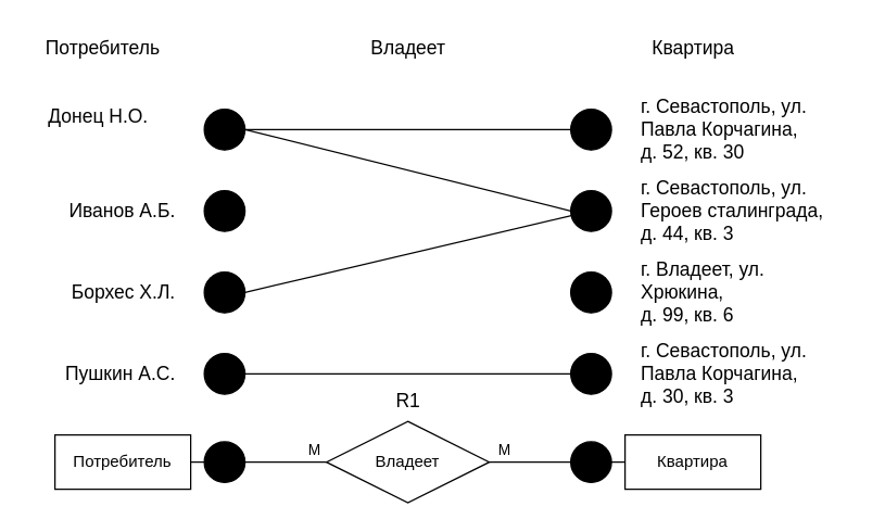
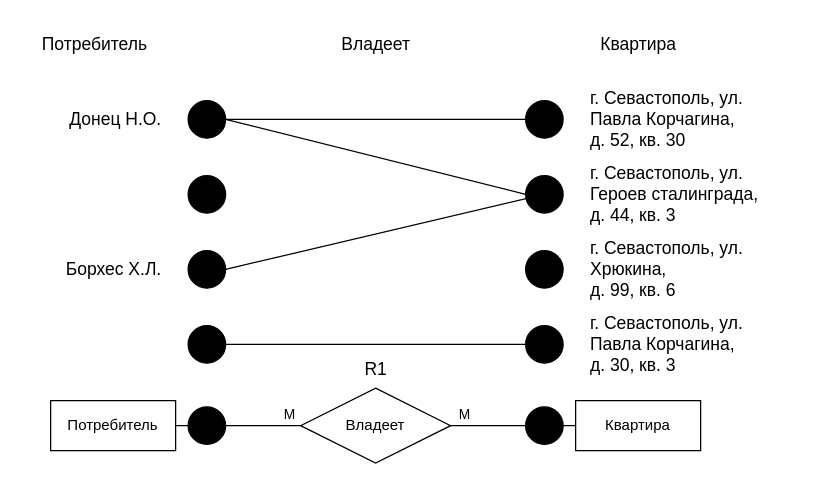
  <mxCell id="0" />
  <mxCell id="1" parent="0" />
  <mxCell id="2" value="Потребитель" style="whiteSpace=wrap;html=1;align=center;gradientColor=none;" parent="1" vertex="1"><mxGeometry x="40" y="320" width="100" height="40" as="geometry" /></mxCell>
  <mxCell id="3" style="edgeStyle=orthogonalEdgeStyle;rounded=0;orthogonalLoop=1;jettySize=auto;html=1;entryX=0;entryY=0.5;entryDx=0;entryDy=0;endArrow=none;endFill=0;" parent="1" source="9" target="5" edge="1"><mxGeometry relative="1" as="geometry" /></mxCell>
  <mxCell id="4" value="Владеет" style="shape=rhombus;perimeter=rhombusPerimeter;whiteSpace=wrap;html=1;align=center;" parent="1" vertex="1"><mxGeometry x="240" y="310" width="120" height="60" as="geometry" /></mxCell>
  <mxCell id="5" value="Квартира" style="whiteSpace=wrap;html=1;align=center;" parent="1" vertex="1"><mxGeometry x="460" y="320" width="100" height="40" as="geometry" /></mxCell>
  <mxCell id="6" value="" style="endArrow=none;html=1;rounded=0;entryX=0;entryY=0.5;entryDx=0;entryDy=0;exitX=1;exitY=0.5;exitDx=0;exitDy=0;startArrow=none;startFill=0;endFill=0;" parent="1" source="12" target="4" edge="1"><mxGeometry relative="1" as="geometry"><mxPoint x="40" y="340" as="sourcePoint" /><mxPoint x="200" y="340" as="targetPoint" /></mxGeometry></mxCell>
  <mxCell id="7" value="" style="edgeStyle=orthogonalEdgeStyle;rounded=0;orthogonalLoop=1;jettySize=auto;html=1;entryX=0;entryY=0.5;entryDx=0;entryDy=0;endArrow=none;endFill=0;" parent="1" source="4" target="9" edge="1"><mxGeometry relative="1" as="geometry"><mxPoint x="360" y="340" as="sourcePoint" /><mxPoint x="460" y="340" as="targetPoint" /></mxGeometry></mxCell>
  <mxCell id="8" value="М" style="edgeLabel;html=1;align=center;verticalAlign=middle;resizable=0;points=[];" parent="7" vertex="1" connectable="0"><mxGeometry x="-0.086" relative="1" as="geometry"><mxPoint x="-17" y="-10" as="offset" /></mxGeometry></mxCell>
  <mxCell id="9" value="" style="ellipse;whiteSpace=wrap;html=1;aspect=fixed;fillColor=#000000;" parent="1" vertex="1"><mxGeometry x="420" y="325" width="30" height="30" as="geometry" /></mxCell>
  <mxCell id="10" value="" style="endArrow=none;html=1;rounded=0;entryX=0;entryY=0.5;entryDx=0;entryDy=0;exitX=1;exitY=0.5;exitDx=0;exitDy=0;startArrow=none;startFill=0;endFill=0;" parent="1" source="2" target="12" edge="1"><mxGeometry relative="1" as="geometry"><mxPoint x="140" y="340" as="sourcePoint" /><mxPoint x="240" y="340" as="targetPoint" /></mxGeometry></mxCell>
  <mxCell id="11" value="М" style="edgeLabel;html=1;align=center;verticalAlign=middle;resizable=0;points=[];" parent="10" vertex="1" connectable="0"><mxGeometry x="-0.029" relative="1" as="geometry"><mxPoint x="85" y="-10" as="offset" /></mxGeometry></mxCell>
  <mxCell id="12" value="" style="ellipse;whiteSpace=wrap;html=1;aspect=fixed;fillColor=#000000;" parent="1" vertex="1"><mxGeometry x="150" y="325" width="30" height="30" as="geometry" /></mxCell>
  <mxCell id="13" style="rounded=0;orthogonalLoop=1;jettySize=auto;html=1;entryX=0;entryY=0.5;entryDx=0;entryDy=0;endArrow=none;endFill=0;" parent="1" source="14" target="20" edge="1"><mxGeometry relative="1" as="geometry" /></mxCell>
  <mxCell id="14" value="" style="ellipse;whiteSpace=wrap;html=1;aspect=fixed;fillColor=#000000;" parent="1" vertex="1"><mxGeometry x="150" y="260" width="30" height="30" as="geometry" /></mxCell>
  <mxCell id="15" value="" style="ellipse;whiteSpace=wrap;html=1;aspect=fixed;fillColor=#000000;" parent="1" vertex="1"><mxGeometry x="150" y="200" width="30" height="30" as="geometry" /></mxCell>
  <mxCell id="16" value="" style="ellipse;whiteSpace=wrap;html=1;aspect=fixed;fillColor=#000000;" parent="1" vertex="1"><mxGeometry x="150" y="140" width="30" height="30" as="geometry" /></mxCell>
  <mxCell id="17" style="rounded=0;orthogonalLoop=1;jettySize=auto;html=1;entryX=0;entryY=0.5;entryDx=0;entryDy=0;endArrow=none;endFill=0;" parent="1" source="19" target="24" edge="1"><mxGeometry relative="1" as="geometry" /></mxCell>
  <mxCell id="18" style="rounded=0;orthogonalLoop=1;jettySize=auto;html=1;exitX=1;exitY=0.5;exitDx=0;exitDy=0;entryX=0;entryY=0.5;entryDx=0;entryDy=0;endArrow=none;endFill=0;" parent="1" source="19" target="23" edge="1"><mxGeometry relative="1" as="geometry" /></mxCell>
  <mxCell id="19" value="" style="ellipse;whiteSpace=wrap;html=1;aspect=fixed;fillColor=#000000;" parent="1" vertex="1"><mxGeometry x="150" y="80" width="30" height="30" as="geometry" /></mxCell>
  <mxCell id="20" value="" style="ellipse;whiteSpace=wrap;html=1;aspect=fixed;fillColor=#000000;" parent="1" vertex="1"><mxGeometry x="420" y="260" width="30" height="30" as="geometry" /></mxCell>
  <mxCell id="21" value="" style="ellipse;whiteSpace=wrap;html=1;aspect=fixed;fillColor=#000000;" parent="1" vertex="1"><mxGeometry x="420" y="200" width="30" height="30" as="geometry" /></mxCell>
  <mxCell id="22" style="rounded=0;orthogonalLoop=1;jettySize=auto;html=1;entryX=1;entryY=0.5;entryDx=0;entryDy=0;endArrow=none;endFill=0;" parent="1" source="23" target="15" edge="1"><mxGeometry relative="1" as="geometry" /></mxCell>
  <mxCell id="23" value="" style="ellipse;whiteSpace=wrap;html=1;aspect=fixed;fillColor=#000000;" parent="1" vertex="1"><mxGeometry x="420" y="140" width="30" height="30" as="geometry" /></mxCell>
  <mxCell id="24" value="" style="ellipse;whiteSpace=wrap;html=1;aspect=fixed;fillColor=#000000;" parent="1" vertex="1"><mxGeometry x="420" y="80" width="30" height="30" as="geometry" /></mxCell>
  <mxCell id="25" value="&lt;font style=&quot;font-size: 14px;&quot;&gt;Потребитель&lt;/font&gt;" style="text;html=1;align=center;verticalAlign=middle;resizable=0;points=[];autosize=1;strokeColor=none;fillColor=none;" parent="1" vertex="1"><mxGeometry y="20" width="110" height="30" as="geometry" x="20" /></mxCell>
  <mxCell id="26" value="&lt;font style=&quot;font-size: 14px;&quot;&gt;Владеет&lt;/font&gt;" style="text;html=1;align=center;verticalAlign=middle;resizable=0;points=[];autosize=1;strokeColor=none;fillColor=none;" parent="1" vertex="1"><mxGeometry x="260" y="20" width="80" height="30" as="geometry" /></mxCell>
  <mxCell id="27" value="&lt;font style=&quot;font-size: 14px;&quot;&gt;Квартира&lt;/font&gt;" style="text;html=1;align=center;verticalAlign=middle;resizable=0;points=[];autosize=1;strokeColor=none;fillColor=none;" parent="1" vertex="1"><mxGeometry x="470" y="20" width="80" height="30" as="geometry" /></mxCell>
- <mxCell id="28" value="&lt;font style=&quot;font-size: 14px;&quot;&gt;Донец Н.О.&lt;/font&gt;" style="text;html=1;align=right;verticalAlign=middle;resizable=0;points=[];autosize=1;strokeColor=none;fillColor=none;" parent="1" vertex="1"><mxGeometry x="10" y="70" width="100" height="30" as="geometry" /></mxCell>
- <mxCell id="29" value="&lt;span style=&quot;font-size: 14px;&quot;&gt;Иванов А.Б.&lt;/span&gt;" style="text;html=1;align=right;verticalAlign=middle;resizable=0;points=[];autosize=1;strokeColor=none;fillColor=none;" parent="1" vertex="1"><mxGeometry x="30" y="140" width="100" height="30" as="geometry" /></mxCell>
+ <mxCell id="28" value="&lt;font style=&quot;font-size: 14px;&quot;&gt;Донец Н.О.&lt;/font&gt;" style="text;html=1;align=right;verticalAlign=middle;resizable=0;points=[];autosize=1;strokeColor=none;fillColor=none;" parent="1" vertex="1"><mxGeometry x="30" y="80" width="100" height="30" as="geometry" /></mxCell>
  <mxCell id="30" value="&lt;font style=&quot;font-size: 14px;&quot;&gt;Борхес Х.Л.&lt;/font&gt;" style="text;html=1;align=right;verticalAlign=middle;resizable=0;points=[];autosize=1;strokeColor=none;fillColor=none;" parent="1" vertex="1"><mxGeometry x="30" y="200" width="100" height="30" as="geometry" /></mxCell>
- <mxCell id="31" value="&lt;font style=&quot;font-size: 14px;&quot;&gt;Пушкин А.С.&lt;/font&gt;" style="text;html=1;align=right;verticalAlign=middle;resizable=0;points=[];autosize=1;strokeColor=none;fillColor=none;" parent="1" vertex="1"><mxGeometry x="30" y="260" width="100" height="30" as="geometry" /></mxCell>
  <mxCell id="32" value="&lt;font style=&quot;font-size: 14px;&quot;&gt;г. Севастополь, ул.&lt;/font&gt;&lt;br style=&quot;border-color: var(--border-color); font-size: 14px;&quot;&gt;&lt;span style=&quot;font-size: 14px;&quot;&gt;Павла Корчагина,&lt;/span&gt;&lt;br style=&quot;border-color: var(--border-color); font-size: 14px;&quot;&gt;&lt;span style=&quot;font-size: 14px;&quot;&gt;д. 52, кв. 30&lt;/span&gt;" style="text;html=1;align=left;verticalAlign=middle;resizable=0;points=[];autosize=1;strokeColor=none;fillColor=none;" parent="1" vertex="1"><mxGeometry x="470" y="65" width="150" height="60" as="geometry" /></mxCell>
  <mxCell id="33" value="&lt;font style=&quot;font-size: 14px;&quot;&gt;&lt;font style=&quot;border-color: var(--border-color); font-size: 14px;&quot;&gt;г. Севастополь, ул.&lt;/font&gt;&lt;br style=&quot;border-color: var(--border-color);&quot;&gt;Героев сталинграда,&lt;br&gt;&lt;span style=&quot;border-color: var(--border-color);&quot;&gt;д. 44, кв. 3&lt;/span&gt;&lt;/font&gt;" style="text;html=1;align=left;verticalAlign=middle;resizable=0;points=[];autosize=1;strokeColor=none;fillColor=none;" parent="1" vertex="1"><mxGeometry x="470" y="125" width="160" height="60" as="geometry" /></mxCell>
- <mxCell id="34" value="&lt;font style=&quot;font-size: 14px;&quot;&gt;&lt;font style=&quot;border-color: var(--border-color); font-size: 14px;&quot;&gt;г. Владеет, ул.&lt;/font&gt;&lt;br style=&quot;border-color: var(--border-color);&quot;&gt;Хрюкина,&lt;br style=&quot;border-color: var(--border-color);&quot;&gt;&lt;span style=&quot;border-color: var(--border-color);&quot;&gt;д. 99, кв. 6&lt;/span&gt;&lt;/font&gt;" style="text;html=1;align=left;verticalAlign=middle;resizable=0;points=[];autosize=1;strokeColor=none;fillColor=none;" parent="1" vertex="1"><mxGeometry x="470" y="185" width="150" height="60" as="geometry" /></mxCell>
+ <mxCell id="34" value="&lt;font style=&quot;font-size: 14px;&quot;&gt;&lt;font style=&quot;border-color: var(--border-color); font-size: 14px;&quot;&gt;г. Севастополь, ул.&lt;/font&gt;&lt;br style=&quot;border-color: var(--border-color);&quot;&gt;Хрюкина,&lt;br style=&quot;border-color: var(--border-color);&quot;&gt;&lt;span style=&quot;border-color: var(--border-color);&quot;&gt;д. 99, кв. 6&lt;/span&gt;&lt;/font&gt;" style="text;html=1;align=left;verticalAlign=middle;resizable=0;points=[];autosize=1;strokeColor=none;fillColor=none;" parent="1" vertex="1"><mxGeometry x="470" y="185" width="150" height="60" as="geometry" /></mxCell>
  <mxCell id="35" value="&lt;font style=&quot;font-size: 14px;&quot;&gt;&lt;font style=&quot;border-color: var(--border-color); font-size: 14px;&quot;&gt;г. Севастополь, ул.&lt;/font&gt;&lt;br style=&quot;border-color: var(--border-color);&quot;&gt;Павла Корчагина,&lt;br style=&quot;border-color: var(--border-color);&quot;&gt;&lt;span style=&quot;border-color: var(--border-color);&quot;&gt;д. 30, кв. 3&lt;/span&gt;&lt;/font&gt;" style="text;html=1;align=left;verticalAlign=middle;resizable=0;points=[];autosize=1;strokeColor=none;fillColor=none;" parent="1" vertex="1"><mxGeometry x="470" y="245" width="150" height="60" as="geometry" /></mxCell>
  <mxCell id="36" value="&lt;span style=&quot;font-size: 14px;&quot;&gt;R1&lt;/span&gt;" style="text;html=1;align=center;verticalAlign=middle;resizable=0;points=[];autosize=1;strokeColor=none;fillColor=none;" parent="1" vertex="1"><mxGeometry x="280" y="280" width="40" height="30" as="geometry" /></mxCell>
